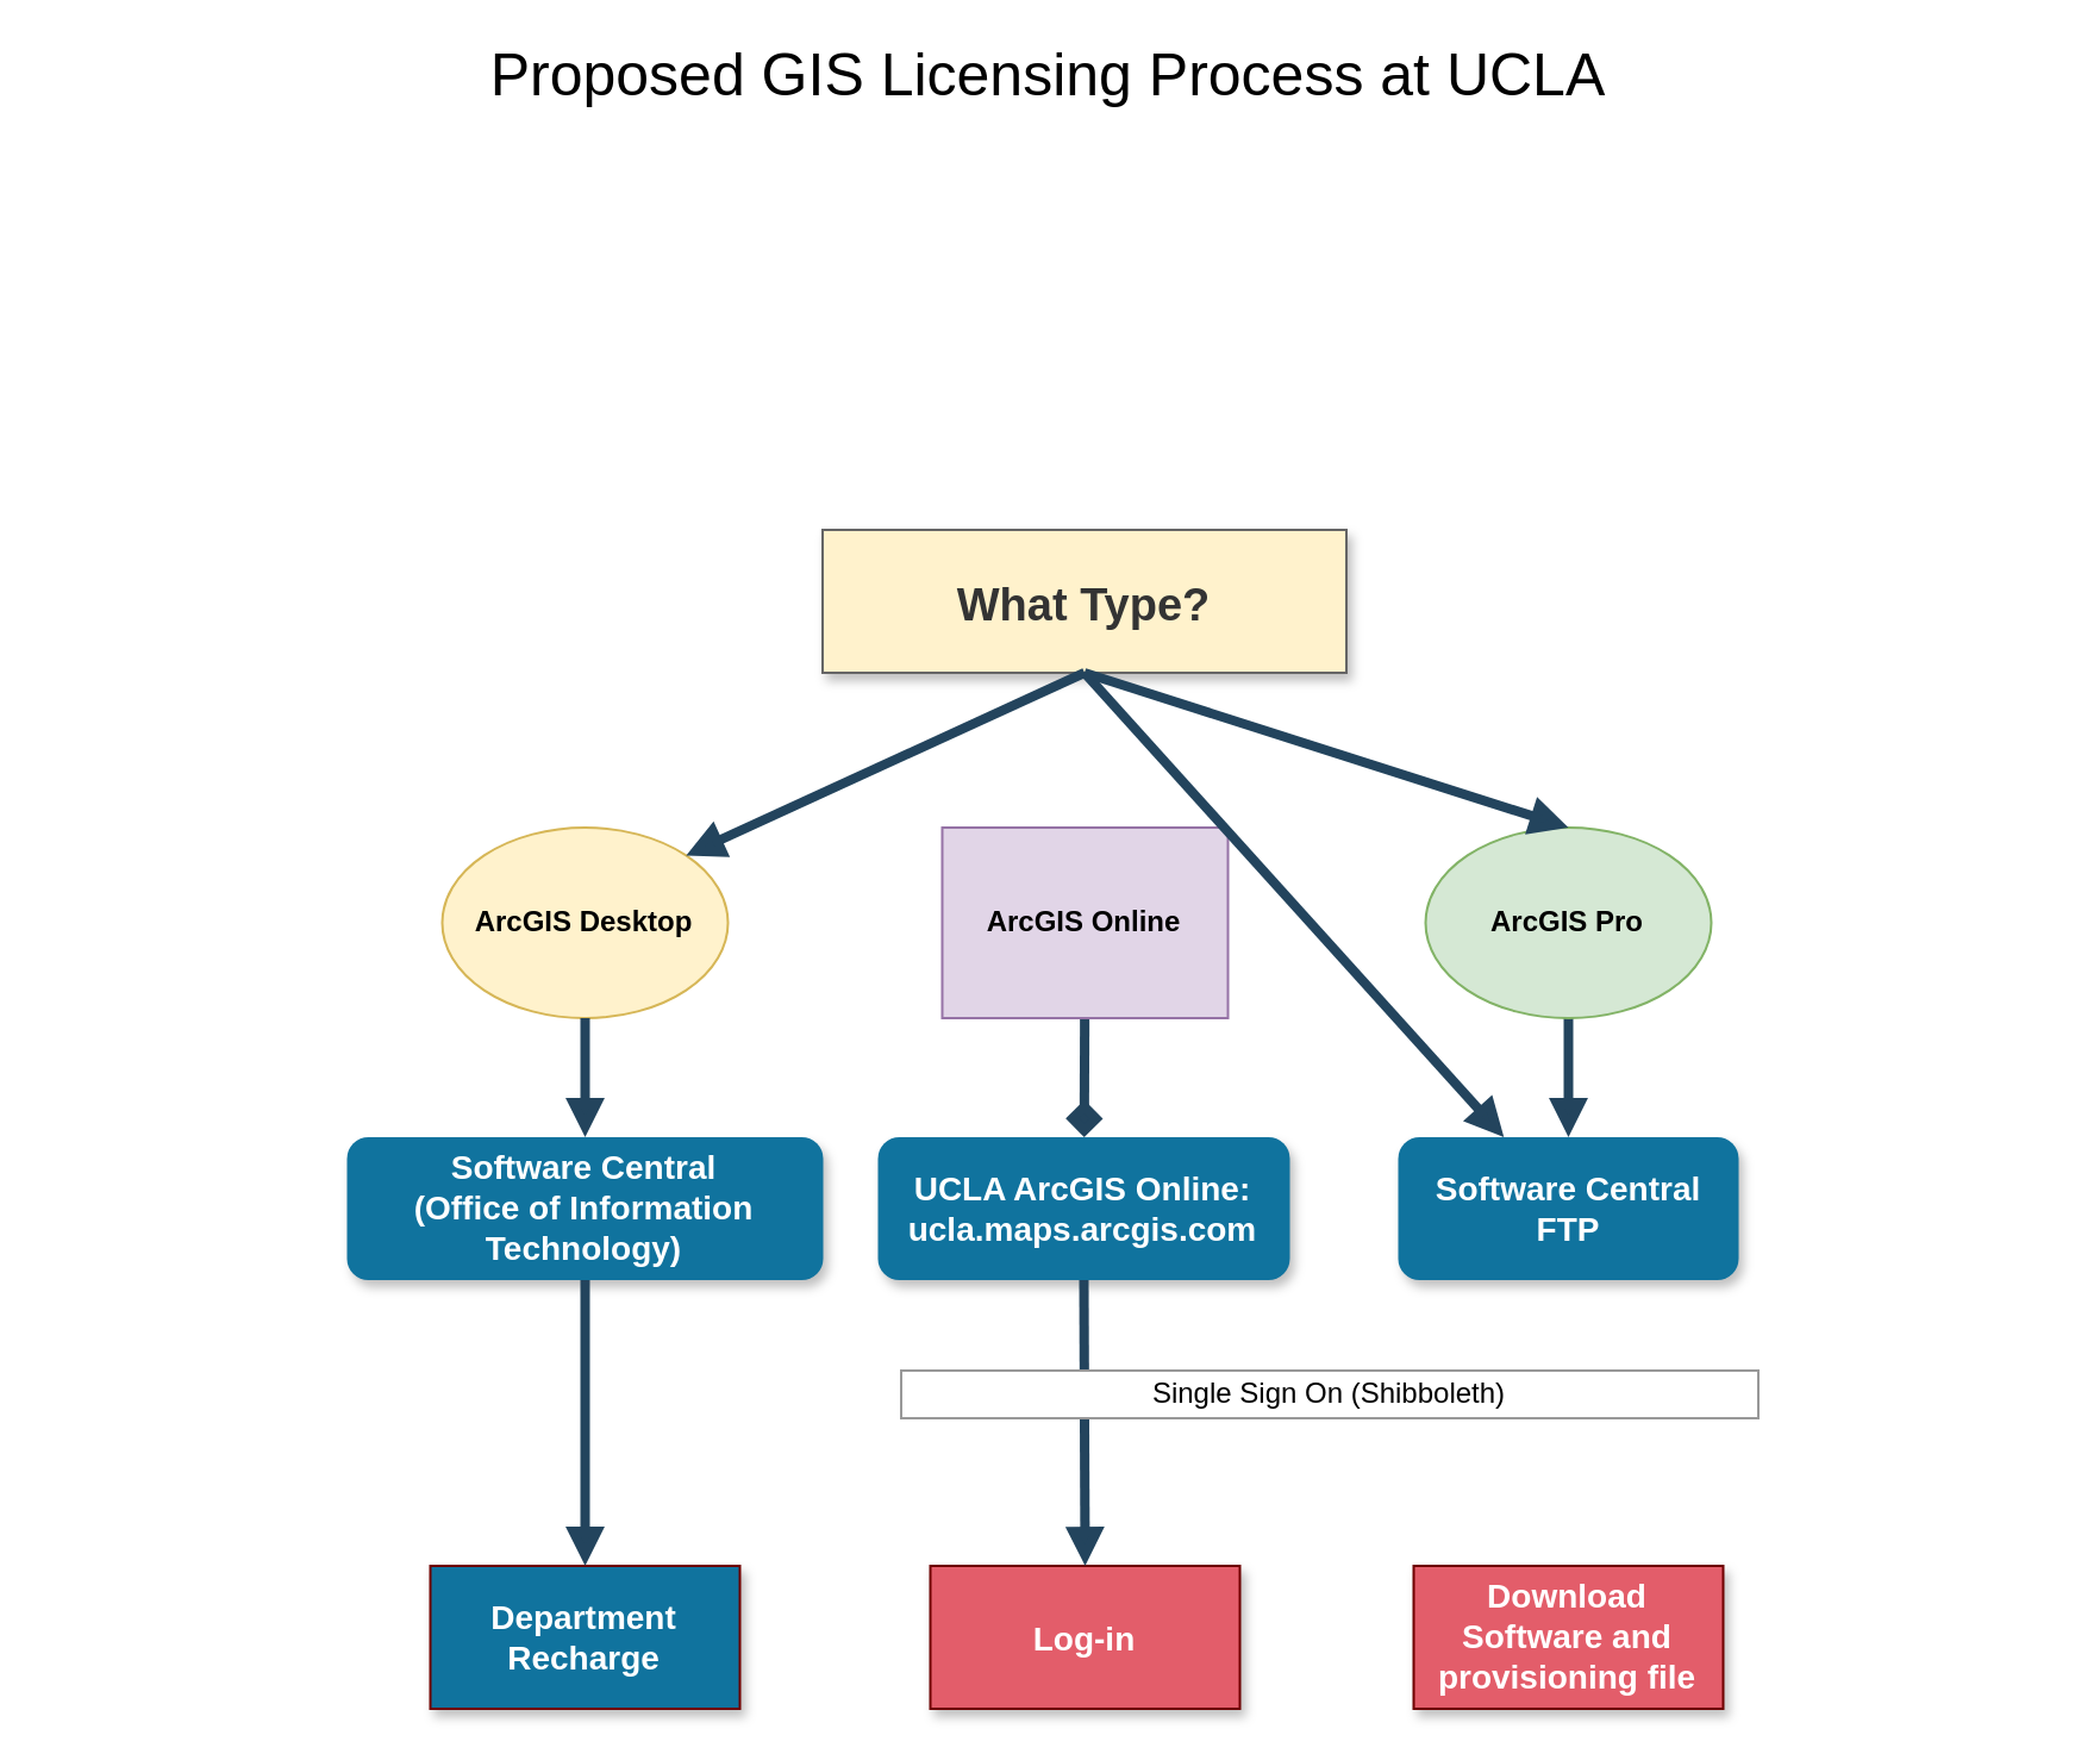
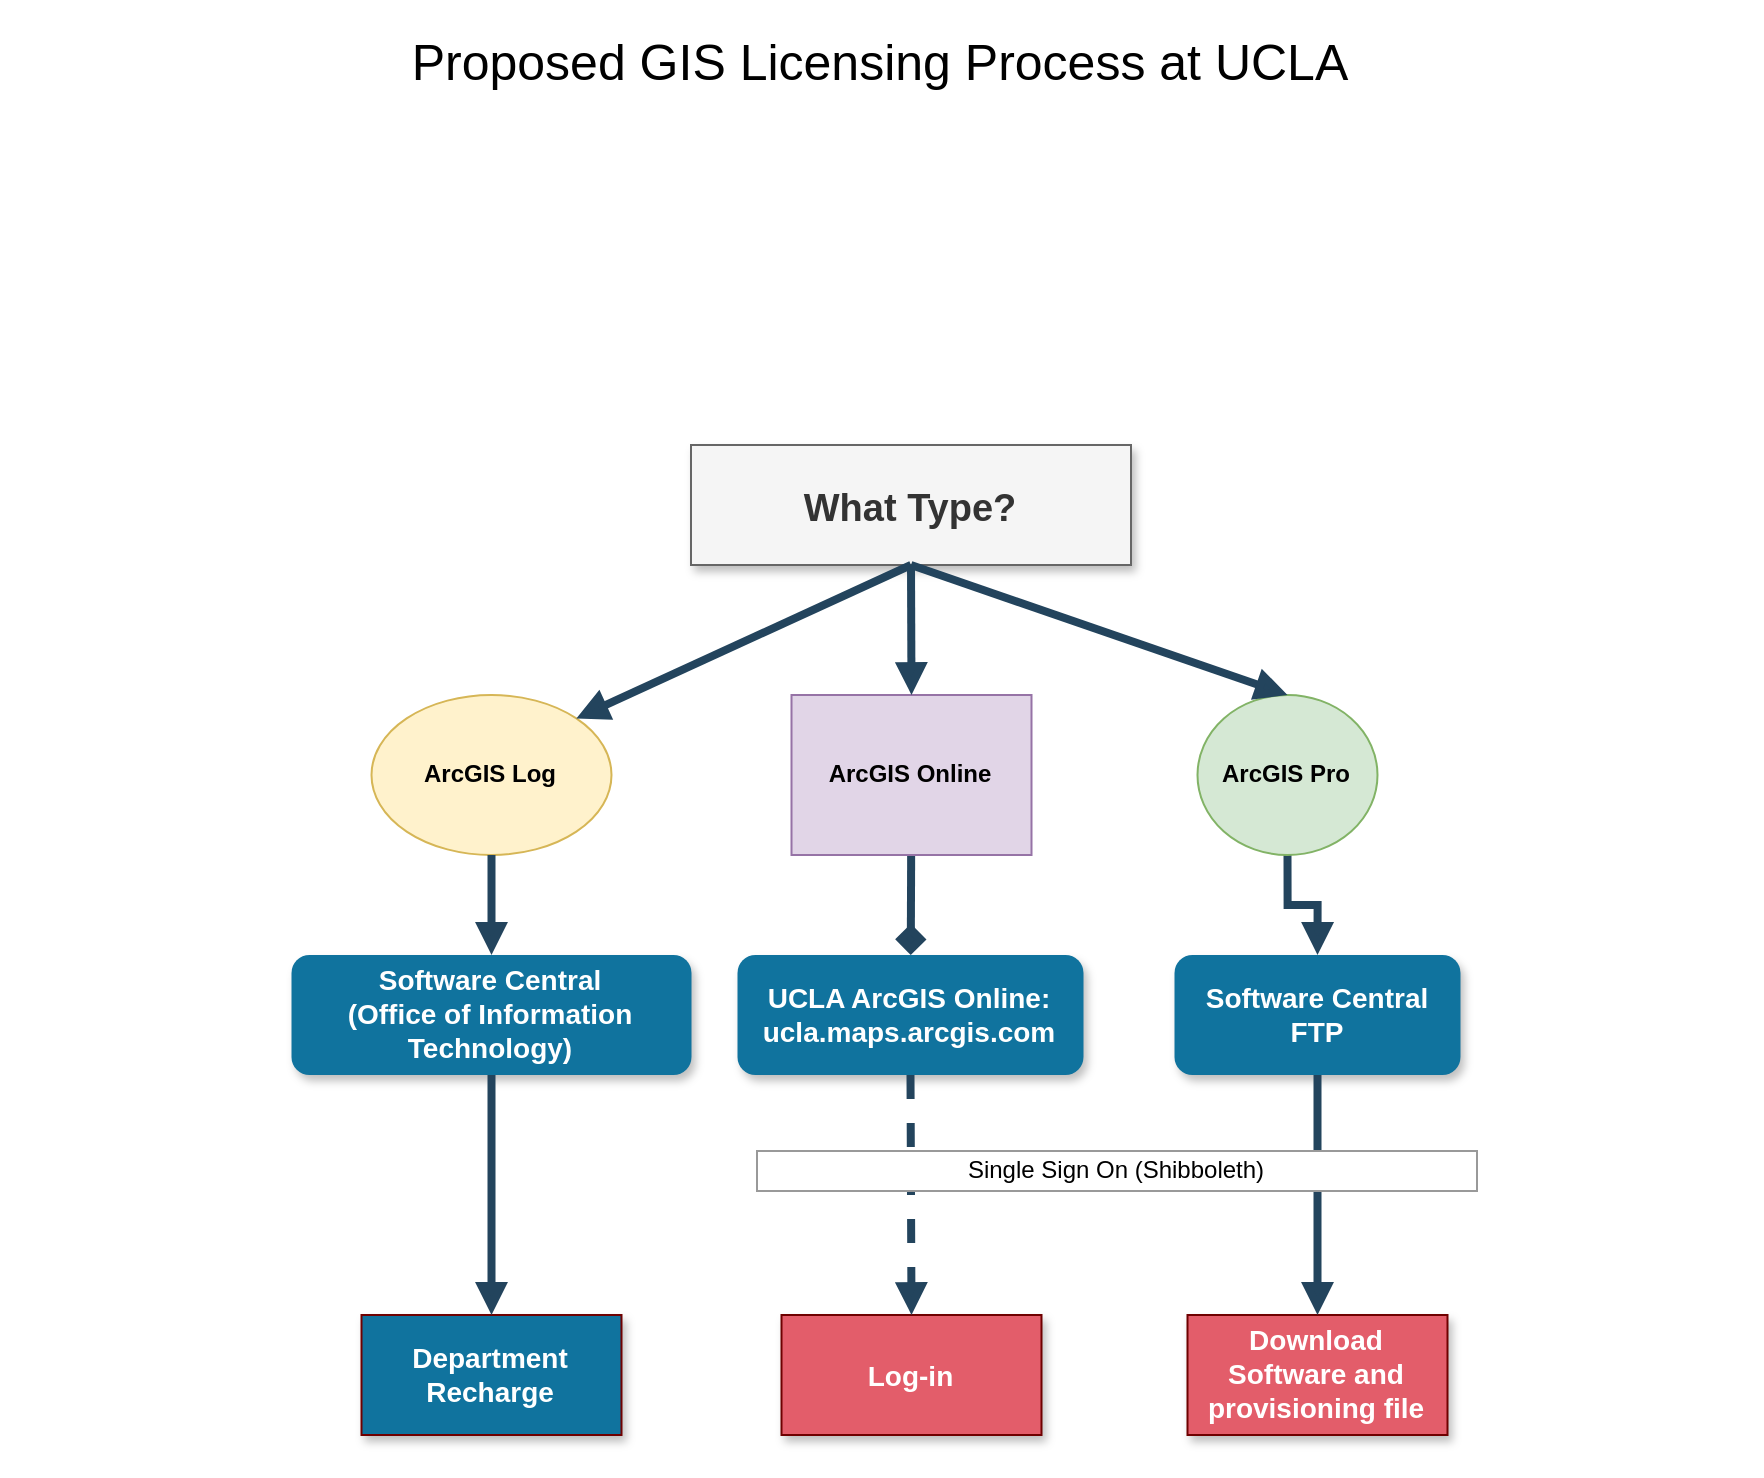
  <mxCell id="0" />
  <mxCell id="1" parent="0" />
  <mxCell id="2" value="Proposed GIS Licensing Process at UCLA " style="text;html=1;align=center;verticalAlign=middle;whiteSpace=wrap;rounded=0;fontSize=25;fillColor=#ffffff;" parent="1" vertex="1"><mxGeometry x="20" y="20" width="840" height="20" as="geometry" /></mxCell>
  <mxCell id="3" value="Software Central&#10;(Office of Information Technology)" style="rounded=1;fillColor=#10739E;strokeColor=none;shadow=1;gradientColor=none;fontStyle=1;fontColor=#FFFFFF;fontSize=14;verticalAlign=middle;whiteSpace=wrap;" parent="1" vertex="1"><mxGeometry x="145.25" y="477" width="200" height="60" as="geometry" /></mxCell>
  <mxCell id="4" style="edgeStyle=orthogonalEdgeStyle;rounded=0;orthogonalLoop=1;jettySize=auto;html=1;exitX=0.5;exitY=1;exitDx=0;exitDy=0;entryX=0.5;entryY=0;entryDx=0;entryDy=0;fontSize=12;fontStyle=1;strokeColor=#23445D;strokeWidth=4;endFill=1;endArrow=block;" parent="1" source="5" target="11" edge="1"><mxGeometry relative="1" as="geometry" /></mxCell>
- <mxCell id="5" value="ArcGIS Pro" style="ellipse;whiteSpace=wrap;html=1;rounded=0;shadow=0;align=center;fillColor=#d5e8d4;strokeColor=#82b366;fontStyle=1" parent="1" vertex="1"><mxGeometry x="598.25" y="347" width="120" height="80" as="geometry" /></mxCell>
- <mxCell id="6" value="ArcGIS Desktop" style="ellipse;whiteSpace=wrap;html=1;rounded=0;shadow=0;align=center;fillColor=#fff2cc;strokeColor=#d6b656;fontStyle=1" parent="1" vertex="1"><mxGeometry x="185.25" y="347" width="120" height="80" as="geometry" /></mxCell>
+ <mxCell id="5" value="ArcGIS Pro" style="ellipse;whiteSpace=wrap;html=1;rounded=0;shadow=0;align=center;fillColor=#d5e8d4;strokeColor=#82b366;fontStyle=1" parent="1" vertex="1"><mxGeometry x="598.25" y="347" width="90" height="80" as="geometry" /></mxCell>
+ <mxCell id="6" value="ArcGIS Log" style="ellipse;whiteSpace=wrap;html=1;rounded=0;shadow=0;align=center;fillColor=#fff2cc;strokeColor=#d6b656;fontStyle=1" parent="1" vertex="1"><mxGeometry x="185.25" y="347" width="120" height="80" as="geometry" /></mxCell>
  <mxCell id="7" style="rounded=0;orthogonalLoop=1;jettySize=auto;html=1;fontSize=12;fontStyle=1;strokeColor=#23445D;strokeWidth=4;endFill=1;endArrow=diamond;" parent="1" source="8" target="12" edge="1"><mxGeometry relative="1" as="geometry" /></mxCell>
  <mxCell id="8" value="&lt;div&gt;ArcGIS Online&lt;/div&gt;" style="whiteSpace=wrap;html=1;shadow=0;align=center;fillColor=#e1d5e7;strokeColor=#9673a6;fontStyle=1;rounded=0;" parent="1" vertex="1"><mxGeometry x="395.25" y="347" width="120" height="80" as="geometry" /></mxCell>
- <mxCell id="9" value="What Type?" style="rounded=0;fillColor=#fff2cc;strokeColor=#666666;shadow=1;fontStyle=1;fontColor=#333333;fontSize=19;" parent="1" vertex="1"><mxGeometry x="345" y="222" width="220" height="60" as="geometry" /></mxCell>
+ <mxCell id="9" value="What Type?" style="rounded=0;fillColor=#f5f5f5;strokeColor=#666666;shadow=1;fontStyle=1;fontColor=#333333;fontSize=19;" parent="1" vertex="1"><mxGeometry x="345" y="222" width="220" height="60" as="geometry" /></mxCell>
  <mxCell id="10" value="Department Recharge" style="rounded=0;fillColor=#10739e;strokeColor=#6F0000;shadow=1;fontStyle=1;fontSize=14;fontColor=#ffffff;whiteSpace=wrap;" parent="1" vertex="1"><mxGeometry x="180.25" y="657" width="130" height="60" as="geometry" /></mxCell>
  <mxCell id="11" value="Software Central FTP" style="rounded=1;fillColor=#10739E;strokeColor=none;shadow=1;gradientColor=none;fontStyle=1;fontColor=#FFFFFF;fontSize=14;verticalAlign=middle;whiteSpace=wrap;" parent="1" vertex="1"><mxGeometry x="586.75" y="477" width="143" height="60" as="geometry" /></mxCell>
  <mxCell id="12" value="UCLA ArcGIS Online:&#10;ucla.maps.arcgis.com" style="rounded=1;fillColor=#10739E;strokeColor=none;shadow=1;gradientColor=none;fontStyle=1;fontColor=#FFFFFF;fontSize=14;verticalAlign=middle;whiteSpace=wrap;" parent="1" vertex="1"><mxGeometry x="368.25" y="477" width="173" height="60" as="geometry" /></mxCell>
  <mxCell id="13" value="" style="elbow=vertical;strokeWidth=4;endArrow=block;endFill=1;fontStyle=1;strokeColor=#23445D;fontSize=12;rounded=0;exitX=0.5;exitY=1;exitDx=0;exitDy=0;entryX=0.5;entryY=0;entryDx=0;entryDy=0;" parent="1" source="6" target="3" edge="1"><mxGeometry x="2.5" y="152" width="100" height="100" as="geometry"><mxPoint x="674.167" y="477.333" as="sourcePoint" /><mxPoint x="697.5" y="607" as="targetPoint" /><mxPoint y="-30" as="offset" /></mxGeometry></mxCell>
  <mxCell id="14" value="" style="elbow=vertical;strokeWidth=4;endArrow=block;endFill=1;fontStyle=1;strokeColor=#23445D;fontSize=12;rounded=0;exitX=0.5;exitY=1;exitDx=0;exitDy=0;entryX=1;entryY=0;entryDx=0;entryDy=0;" parent="1" source="9" target="6" edge="1"><mxGeometry x="-216.5" y="252" width="100" height="100" as="geometry"><mxPoint x="717.5" y="527" as="sourcePoint" /><mxPoint x="684" y="547" as="targetPoint" /><mxPoint x="18" y="-37" as="offset" /></mxGeometry></mxCell>
- <mxCell id="15" value="" style="elbow=vertical;strokeWidth=4;endArrow=block;endFill=1;fontStyle=1;strokeColor=#23445D;fontSize=12;rounded=0;exitX=0.5;exitY=1;exitDx=0;exitDy=0;" parent="1" source="9" target="11" edge="1"><mxGeometry x="-206.5" y="262" width="100" height="100" as="geometry"><mxPoint x="727.5" y="537" as="sourcePoint" /><mxPoint x="694" y="557" as="targetPoint" /><mxPoint x="18" y="-37" as="offset" /></mxGeometry></mxCell>
+ <mxCell id="15" value="" style="elbow=vertical;strokeWidth=4;endArrow=block;endFill=1;fontStyle=1;strokeColor=#23445D;fontSize=12;rounded=0;exitX=0.5;exitY=1;exitDx=0;exitDy=0;entryX=0.5;entryY=0;entryDx=0;entryDy=0;" parent="1" source="9" target="8" edge="1"><mxGeometry x="-206.5" y="262" width="100" height="100" as="geometry"><mxPoint x="727.5" y="537" as="sourcePoint" /><mxPoint x="694" y="557" as="targetPoint" /><mxPoint x="18" y="-37" as="offset" /></mxGeometry></mxCell>
  <mxCell id="16" value="" style="elbow=vertical;strokeWidth=4;endArrow=block;endFill=1;fontStyle=1;strokeColor=#23445D;fontSize=12;rounded=0;exitX=0.5;exitY=1;exitDx=0;exitDy=0;entryX=0.5;entryY=0;entryDx=0;entryDy=0;" parent="1" source="9" target="5" edge="1"><mxGeometry x="-196.5" y="272" width="100" height="100" as="geometry"><mxPoint x="737.5" y="547" as="sourcePoint" /><mxPoint x="704" y="567" as="targetPoint" /><mxPoint x="18" y="-37" as="offset" /></mxGeometry></mxCell>
  <mxCell id="17" value="" style="elbow=vertical;strokeWidth=4;endArrow=block;endFill=1;fontStyle=1;strokeColor=#23445D;fontSize=12;rounded=0;exitX=0.5;exitY=1;exitDx=0;exitDy=0;entryX=0.5;entryY=0;entryDx=0;entryDy=0;" parent="1" source="3" target="10" edge="1"><mxGeometry x="-216.5" y="252" width="100" height="100" as="geometry"><mxPoint x="238.5" y="447" as="sourcePoint" /><mxPoint x="238.5" y="567" as="targetPoint" /><mxPoint x="18" y="-37" as="offset" /></mxGeometry></mxCell>
  <mxCell id="18" value="Log-in" style="rounded=0;fillColor=#E35D6A;strokeColor=#6F0000;shadow=1;fontStyle=1;fontSize=14;fontColor=#ffffff;" parent="1" vertex="1"><mxGeometry x="390.25" y="657" width="130" height="60" as="geometry" /></mxCell>
  <mxCell id="19" value="Download Software and provisioning file" style="rounded=0;fillColor=#E35D6A;strokeColor=#6F0000;shadow=1;fontStyle=1;fontSize=14;fontColor=#ffffff;whiteSpace=wrap;" parent="1" vertex="1"><mxGeometry x="593.25" y="657" width="130" height="60" as="geometry" /></mxCell>
  <mxCell id="20" value="" style="group" parent="1" vertex="1" connectable="0"><mxGeometry x="405" y="642" width="360" height="28" as="geometry" /></mxCell>
- <mxCell id="21" style="rounded=0;orthogonalLoop=1;jettySize=auto;html=1;fontSize=12;fontStyle=1;strokeColor=#23445D;strokeWidth=4;endFill=1;endArrow=block;exitX=0.5;exitY=1;exitDx=0;exitDy=0;entryX=0.5;entryY=0;entryDx=0;entryDy=0;" parent="20" source="12" target="18" edge="1"><mxGeometry relative="1" as="geometry"><mxPoint x="60.588" y="-125.002" as="sourcePoint" /><mxPoint x="50" y="145" as="targetPoint" /></mxGeometry></mxCell>
+ <mxCell id="21" style="rounded=0;orthogonalLoop=1;jettySize=auto;html=1;fontSize=12;fontStyle=1;strokeColor=#23445D;strokeWidth=4;endFill=1;endArrow=block;exitX=0.5;exitY=1;exitDx=0;exitDy=0;entryX=0.5;entryY=0;entryDx=0;entryDy=0;dashed=1;" parent="20" source="12" target="18" edge="1"><mxGeometry relative="1" as="geometry"><mxPoint x="60.588" y="-125.002" as="sourcePoint" /><mxPoint x="50" y="145" as="targetPoint" /></mxGeometry></mxCell>
+ <mxCell id="22" style="rounded=0;orthogonalLoop=1;jettySize=auto;html=1;fontSize=12;fontStyle=1;strokeColor=#23445D;strokeWidth=4;endFill=1;endArrow=block;exitX=0.5;exitY=1;exitDx=0;exitDy=0;entryX=0.5;entryY=0;entryDx=0;entryDy=0;" parent="20" source="11" target="19" edge="1"><mxGeometry relative="1" as="geometry"><mxPoint x="60.0" y="55" as="sourcePoint" /><mxPoint x="300" y="145" as="targetPoint" /></mxGeometry></mxCell>
  <mxCell id="23" value="Single Sign On (Shibboleth)" style="rounded=0;whiteSpace=wrap;html=1;strokeColor=#999999;" parent="1" vertex="1"><mxGeometry x="378" y="575" width="360" height="20" as="geometry" /></mxCell>
